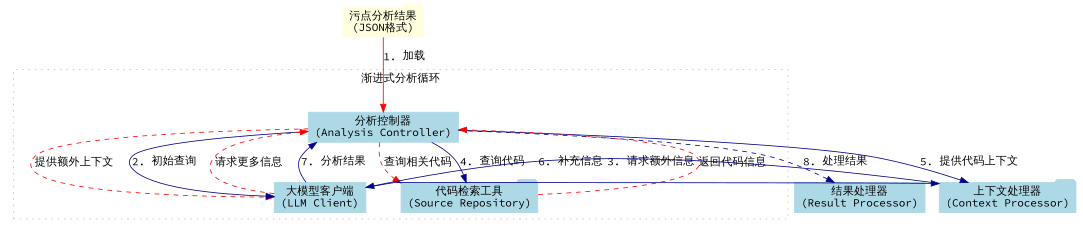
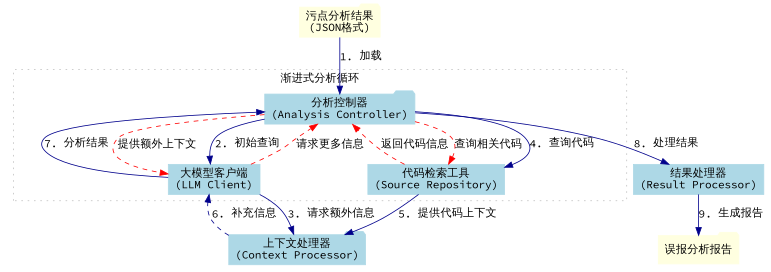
  digraph {
    fontname="Source Code Pro"
    node [color=lightblue fontname="Source Code Pro" shape=box style=filled]
    edge [color=darkblue fontname="Source Code Pro"]
-   n1 [label="分析控制器\n(Analysis Controller)"]
+   n1 [label="分析控制器\n(Analysis Controller)" shape=folder]
    n2 [label="大模型客户端\n(LLM Client)"]
-   n3 [label="代码检索工具\n(Source Repository)" shape=folder]
+   n3 [label="代码检索工具\n(Source Repository)"]
    n4 [label="结果处理器\n(Result Processor)"]
    n5 [label="上下文处理器\n(Context Processor)" shape=folder]
    n6 [color=lightyellow label="污点分析结果\n(JSON格式)" shape=folder]
+   n7 [color=lightyellow label="误报分析报告" shape=folder]
    subgraph cluster_1 {
      color=gray
      label="渐进式分析循环"
      style=dotted
      n1
      n2
      n3
    }
    n1 -> n2 [color=red label="提供额外上下文" style=dashed]
    n1 -> n2 [label="2. 初始查询"]
    n1 -> n3 [color=red label="查询相关代码" style=dashed]
    n1 -> n3 [label="4. 查询代码"]
-   n1 -> n4 [label="8. 处理结果" style=dashed]
+   n1 -> n4 [label="8. 处理结果"]
    n2 -> n1 [color=red label="请求更多信息" style=dashed]
    n2 -> n1 [label="7. 分析结果"]
    n2 -> n5 [label="3. 请求额外信息"]
    n3 -> n1 [color=red label="返回代码信息" style=dashed]
-   n1 -> n5 [label="5. 提供代码上下文"]
-   n5 -> n2 [label="6. 补充信息"]
-   n6 -> n1 [color=red label="1. 加载"]
+   n3 -> n5 [label="5. 提供代码上下文"]
+   n4 -> n7 [label="9. 生成报告"]
+   n5 -> n2 [label="6. 补充信息" style=dashed]
+   n6 -> n1 [label="1. 加载"]
  }
